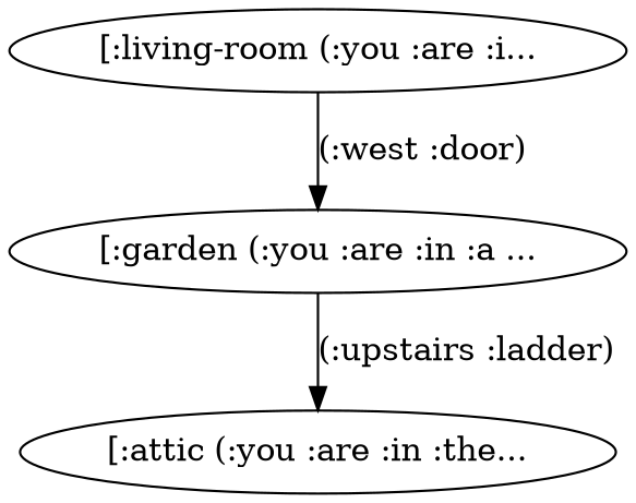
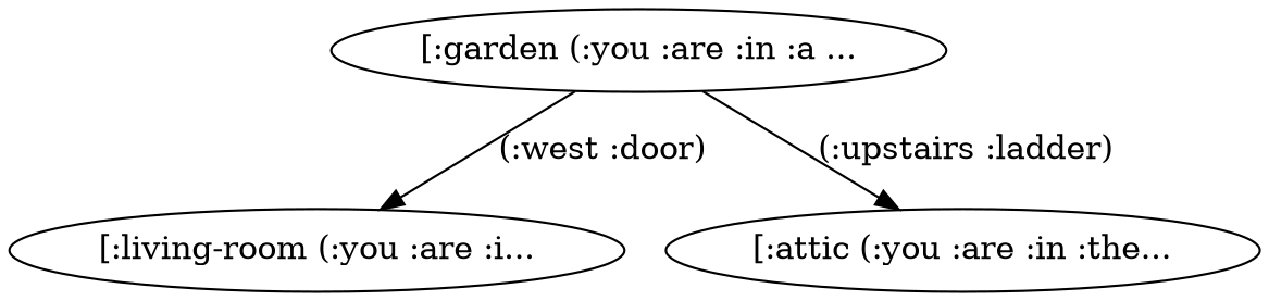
  digraph {
    n1 [label="[:living-room (:you :are :i..."]
    n2 [label="[:garden (:you :are :in :a ..."]
    n3 [label="[:attic (:you :are :in :the..."]
-   n1 -> n2 [label="(:west :door)"]
+   n2 -> n1 [label="(:west :door)"]
    n2 -> n3 [label="(:upstairs :ladder)"]
  }
